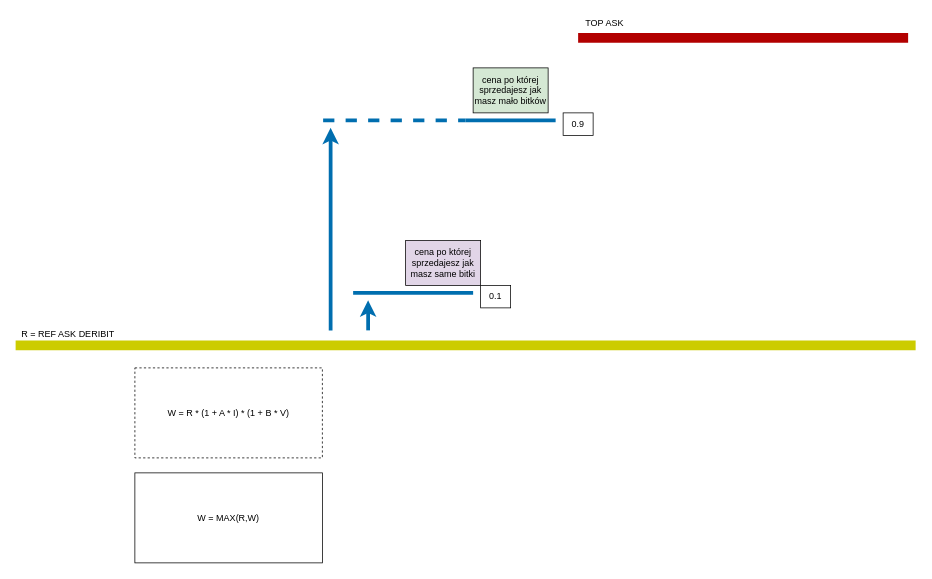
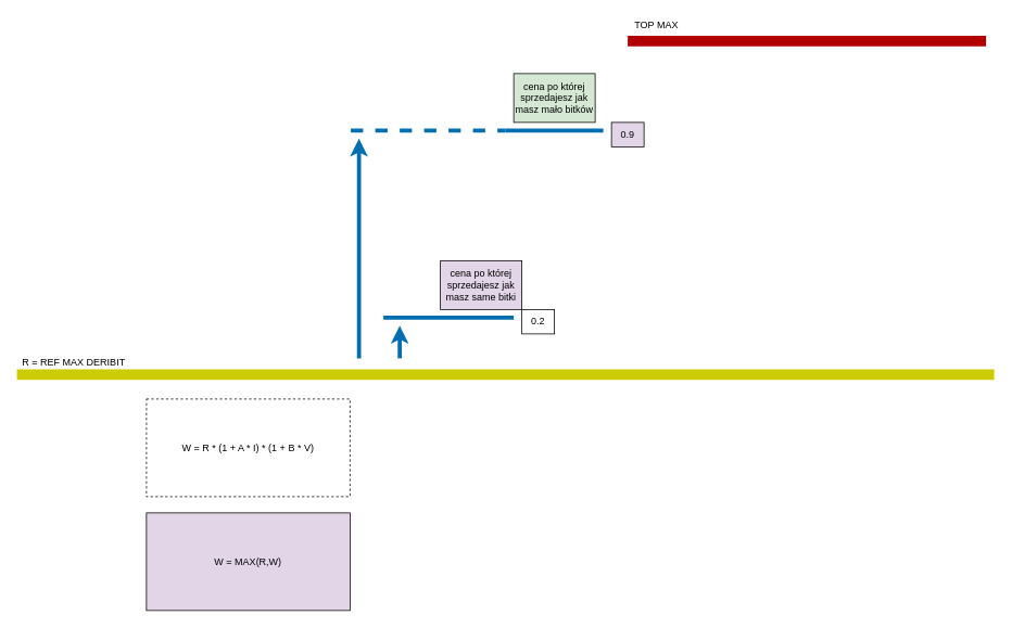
  <mxCell id="0" />
  <mxCell id="1" parent="0" />
  <mxCell id="2" value="" style="endArrow=none;html=1;strokeWidth=13;fillColor=#e3c800;strokeColor=#CCCC00;" edge="1" parent="1"><mxGeometry width="50" height="50" relative="1" as="geometry"><mxPoint x="20" y="460" as="sourcePoint" /><mxPoint x="1220" y="460" as="targetPoint" /></mxGeometry></mxCell>
- <mxCell id="3" value="R = REF ASK DERIBIT" style="text;html=1;strokeColor=none;fillColor=none;align=center;verticalAlign=middle;whiteSpace=wrap;rounded=0;" vertex="1" parent="1"><mxGeometry x="20" y="430" width="140" height="30" as="geometry" /></mxCell>
+ <mxCell id="3" value="R = REF MAX DERIBIT" style="text;html=1;strokeColor=none;fillColor=none;align=center;verticalAlign=middle;whiteSpace=wrap;rounded=0;" vertex="1" parent="1"><mxGeometry x="20" y="430" width="140" height="30" as="geometry" /></mxCell>
  <mxCell id="4" value="W = R * (1 + A * I) * (1 + B * V)" style="rounded=0;whiteSpace=wrap;html=1;dashed=1;" vertex="1" parent="1"><mxGeometry x="179" y="490" width="250" height="120" as="geometry" /></mxCell>
  <mxCell id="5" value="" style="endArrow=none;html=1;strokeColor=#006EAF;strokeWidth=5;fillColor=#1ba1e2;" edge="1" parent="1"><mxGeometry width="50" height="50" relative="1" as="geometry"><mxPoint x="470" y="390" as="sourcePoint" /><mxPoint x="630" y="390" as="targetPoint" /></mxGeometry></mxCell>
  <mxCell id="6" value="cena po której sprzedajesz jak masz same bitki" style="rounded=0;whiteSpace=wrap;html=1;fillColor=#e1d5e7;" vertex="1" parent="1"><mxGeometry x="540" y="320" width="100" height="60" as="geometry" /></mxCell>
  <mxCell id="7" value="" style="endArrow=none;html=1;strokeColor=#006EAF;strokeWidth=5;fillColor=#1ba1e2;" edge="1" parent="1"><mxGeometry width="50" height="50" relative="1" as="geometry"><mxPoint x="620" y="160" as="sourcePoint" /><mxPoint x="740" y="160" as="targetPoint" /></mxGeometry></mxCell>
  <mxCell id="8" value="cena po której sprzedajesz jak masz mało bitków" style="rounded=0;whiteSpace=wrap;html=1;fillColor=#d5e8d4;" vertex="1" parent="1"><mxGeometry x="630" y="90" width="100" height="60" as="geometry" /></mxCell>
  <mxCell id="9" value="" style="endArrow=none;html=1;strokeWidth=13;fillColor=#e51400;strokeColor=#B20000;" edge="1" parent="1"><mxGeometry width="50" height="50" relative="1" as="geometry"><mxPoint x="770" y="50" as="sourcePoint" /><mxPoint x="1210" y="50" as="targetPoint" /></mxGeometry></mxCell>
- <mxCell id="10" value="TOP ASK" style="text;html=1;align=center;verticalAlign=middle;resizable=0;points=[];autosize=1;strokeColor=none;fillColor=none;" vertex="1" parent="1"><mxGeometry x="770" y="20" width="70" height="20" as="geometry" /></mxCell>
- <mxCell id="11" value="W = MAX(R,W)&lt;br&gt;" style="rounded=0;whiteSpace=wrap;html=1;" vertex="1" parent="1"><mxGeometry x="179" y="630" width="250" height="120" as="geometry" /></mxCell>
+ <mxCell id="10" value="TOP MAX" style="text;html=1;align=center;verticalAlign=middle;resizable=0;points=[];autosize=1;strokeColor=none;fillColor=none;" vertex="1" parent="1"><mxGeometry x="770" y="20" width="70" height="20" as="geometry" /></mxCell>
+ <mxCell id="11" value="W = MAX(R,W)&lt;br&gt;" style="rounded=0;whiteSpace=wrap;html=1;fillColor=#e1d5e7;" vertex="1" parent="1"><mxGeometry x="179" y="630" width="250" height="120" as="geometry" /></mxCell>
  <mxCell id="12" value="" style="endArrow=none;dashed=1;html=1;strokeColor=#006EAF;strokeWidth=5;fillColor=#1ba1e2;" edge="1" parent="1"><mxGeometry width="50" height="50" relative="1" as="geometry"><mxPoint x="430" y="160" as="sourcePoint" /><mxPoint x="620" y="160" as="targetPoint" /></mxGeometry></mxCell>
  <mxCell id="13" value="" style="endArrow=classic;html=1;strokeColor=#006EAF;strokeWidth=5;fillColor=#1ba1e2;" edge="1" parent="1"><mxGeometry width="50" height="50" relative="1" as="geometry"><mxPoint x="490" y="440" as="sourcePoint" /><mxPoint x="490" y="400" as="targetPoint" /><Array as="points"><mxPoint x="490" y="420" /></Array></mxGeometry></mxCell>
  <mxCell id="14" value="" style="endArrow=classic;html=1;strokeColor=#006EAF;strokeWidth=5;fillColor=#1ba1e2;" edge="1" parent="1"><mxGeometry width="50" height="50" relative="1" as="geometry"><mxPoint x="440" y="440" as="sourcePoint" /><mxPoint x="440" y="170" as="targetPoint" /></mxGeometry></mxCell>
- <mxCell id="15" value="0.9" style="whiteSpace=wrap;html=1;" vertex="1" parent="1"><mxGeometry x="750" y="150" width="40" height="30" as="geometry" /></mxCell>
- <mxCell id="16" value="0.1" style="whiteSpace=wrap;html=1;" vertex="1" parent="1"><mxGeometry x="640" y="380" width="40" height="30" as="geometry" /></mxCell>
+ <mxCell id="15" value="0.9" style="whiteSpace=wrap;html=1;fillColor=#e1d5e7;" vertex="1" parent="1"><mxGeometry x="750" y="150" width="40" height="30" as="geometry" /></mxCell>
+ <mxCell id="16" value="0.2" style="whiteSpace=wrap;html=1;" vertex="1" parent="1"><mxGeometry x="640" y="380" width="40" height="30" as="geometry" /></mxCell>
